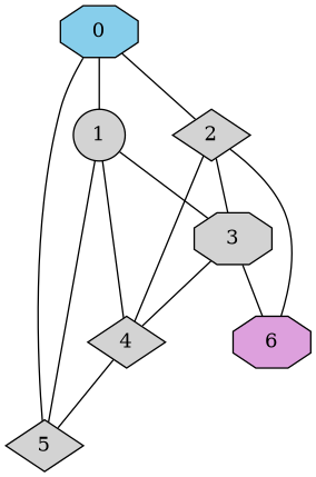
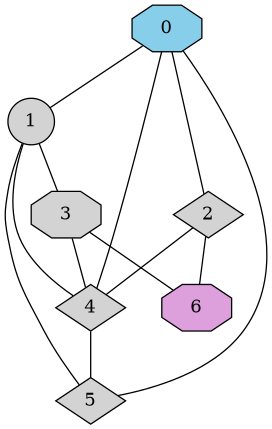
  graph {
    node [fillcolor=lightgrey shape=octagon style=filled]
    0 [fillcolor=skyblue]
    1 [shape=circle]
    2 [shape=diamond]
    4 [shape=diamond]
    5 [shape=diamond]
    3
    6 [fillcolor=plum]
    0 -- 1
    0 -- 2
+   0 -- 4
    0 -- 5
    1 -- 4
    1 -- 5
    1 -- 3
    2 -- 4
-   2 -- 3
    2 -- 6
    4 -- 5
    3 -- 4
    3 -- 6
  }
